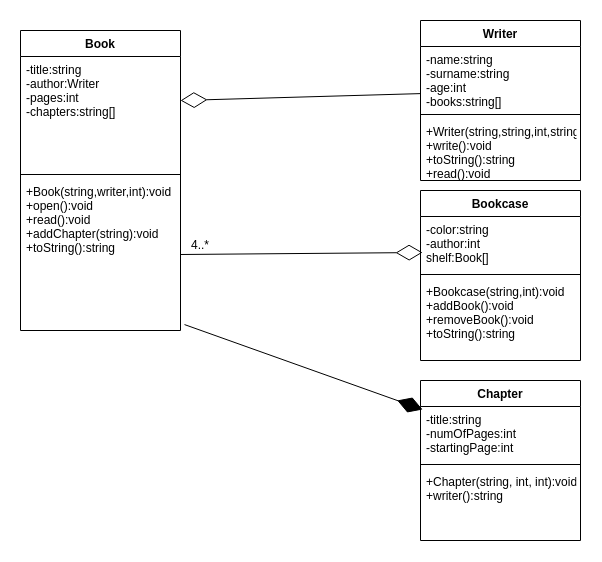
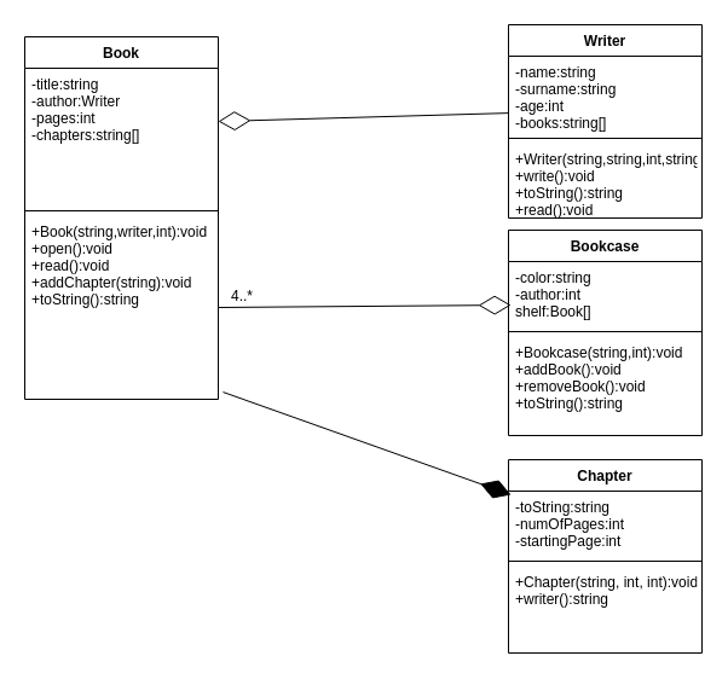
  <mxCell id="0" />
  <mxCell id="1" parent="0" />
  <mxCell id="2" value="Book" style="swimlane;fontStyle=1;align=center;verticalAlign=top;childLayout=stackLayout;horizontal=1;startSize=26;horizontalStack=0;resizeParent=1;resizeParentMax=0;resizeLast=0;collapsible=1;marginBottom=0;" parent="1" vertex="1"><mxGeometry x="20" y="30" width="160" height="300" as="geometry" /></mxCell>
  <mxCell id="3" value="-title:string&#10;-author:Writer&#10;-pages:int&#10;-chapters:string[]" style="text;strokeColor=none;fillColor=none;align=left;verticalAlign=top;spacingLeft=4;spacingRight=4;overflow=hidden;rotatable=0;points=[[0,0.5],[1,0.5]];portConstraint=eastwest;" parent="2" vertex="1"><mxGeometry y="26" width="160" height="114" as="geometry" /></mxCell>
  <mxCell id="4" value="" style="line;strokeWidth=1;fillColor=none;align=left;verticalAlign=middle;spacingTop=-1;spacingLeft=3;spacingRight=3;rotatable=0;labelPosition=right;points=[];portConstraint=eastwest;" parent="2" vertex="1"><mxGeometry y="140" width="160" height="8" as="geometry" /></mxCell>
  <mxCell id="5" value="+Book(string,writer,int):void&#10;+open():void&#10;+read():void&#10;+addChapter(string):void&#10;+toString():string" style="text;strokeColor=none;fillColor=none;align=left;verticalAlign=top;spacingLeft=4;spacingRight=4;overflow=hidden;rotatable=0;points=[[0,0.5],[1,0.5]];portConstraint=eastwest;" parent="2" vertex="1"><mxGeometry y="148" width="160" height="152" as="geometry" /></mxCell>
  <mxCell id="6" value="Writer" style="swimlane;fontStyle=1;align=center;verticalAlign=top;childLayout=stackLayout;horizontal=1;startSize=26;horizontalStack=0;resizeParent=1;resizeParentMax=0;resizeLast=0;collapsible=1;marginBottom=0;" parent="1" vertex="1"><mxGeometry x="420" width="160" height="160" as="geometry" y="20" /></mxCell>
  <mxCell id="7" value="-name:string&#10;-surname:string&#10;-age:int&#10;-books:string[]" style="text;strokeColor=none;fillColor=none;align=left;verticalAlign=top;spacingLeft=4;spacingRight=4;overflow=hidden;rotatable=0;points=[[0,0.5],[1,0.5]];portConstraint=eastwest;" parent="6" vertex="1"><mxGeometry y="26" width="160" height="64" as="geometry" /></mxCell>
  <mxCell id="8" value="" style="line;strokeWidth=1;fillColor=none;align=left;verticalAlign=middle;spacingTop=-1;spacingLeft=3;spacingRight=3;rotatable=0;labelPosition=right;points=[];portConstraint=eastwest;" parent="6" vertex="1"><mxGeometry y="90" width="160" height="8" as="geometry" /></mxCell>
  <mxCell id="9" value="+Writer(string,string,int,string[]):void&#10;+write():void&#10;+toString():string&#10;+read():void&#10;" style="text;strokeColor=none;fillColor=none;align=left;verticalAlign=top;spacingLeft=4;spacingRight=4;overflow=hidden;rotatable=0;points=[[0,0.5],[1,0.5]];portConstraint=eastwest;" parent="6" vertex="1"><mxGeometry y="98" width="160" height="62" as="geometry" /></mxCell>
  <mxCell id="10" value="Bookcase" style="swimlane;fontStyle=1;align=center;verticalAlign=top;childLayout=stackLayout;horizontal=1;startSize=26;horizontalStack=0;resizeParent=1;resizeParentMax=0;resizeLast=0;collapsible=1;marginBottom=0;" parent="1" vertex="1"><mxGeometry x="420" y="190" width="160" height="170" as="geometry" /></mxCell>
  <mxCell id="11" value="-color:string&#10;-author:int&#10;shelf:Book[]" style="text;strokeColor=none;fillColor=none;align=left;verticalAlign=top;spacingLeft=4;spacingRight=4;overflow=hidden;rotatable=0;points=[[0,0.5],[1,0.5]];portConstraint=eastwest;" parent="10" vertex="1"><mxGeometry y="26" width="160" height="54" as="geometry" /></mxCell>
  <mxCell id="12" value="" style="line;strokeWidth=1;fillColor=none;align=left;verticalAlign=middle;spacingTop=-1;spacingLeft=3;spacingRight=3;rotatable=0;labelPosition=right;points=[];portConstraint=eastwest;" parent="10" vertex="1"><mxGeometry y="80" width="160" height="8" as="geometry" /></mxCell>
  <mxCell id="13" value="+Bookcase(string,int):void&#10;+addBook():void&#10;+removeBook():void&#10;+toString():string" style="text;strokeColor=none;fillColor=none;align=left;verticalAlign=top;spacingLeft=4;spacingRight=4;overflow=hidden;rotatable=0;points=[[0,0.5],[1,0.5]];portConstraint=eastwest;" parent="10" vertex="1"><mxGeometry y="88" width="160" height="82" as="geometry" /></mxCell>
  <mxCell id="14" value="" style="endArrow=diamondThin;endFill=0;endSize=24;html=1;rounded=0;entryX=0.013;entryY=0.667;entryDx=0;entryDy=0;entryPerimeter=0;exitX=1;exitY=0.5;exitDx=0;exitDy=0;" parent="1" source="5" target="11" edge="1"><mxGeometry width="160" relative="1" as="geometry"><mxPoint x="230" y="302" as="sourcePoint" /><mxPoint x="270" y="310" as="targetPoint" /><Array as="points" /></mxGeometry></mxCell>
  <mxCell id="15" value="" style="endArrow=diamondThin;endFill=0;endSize=24;html=1;rounded=0;exitX=0;exitY=0.736;exitDx=0;exitDy=0;exitPerimeter=0;entryX=1;entryY=0.386;entryDx=0;entryDy=0;entryPerimeter=0;" parent="1" source="7" edge="1" target="3"><mxGeometry width="160" relative="1" as="geometry"><mxPoint x="400" y="140" as="sourcePoint" /><mxPoint x="220" y="141" as="targetPoint" /><Array as="points" /></mxGeometry></mxCell>
  <mxCell id="16" value="Chapter" style="swimlane;fontStyle=1;align=center;verticalAlign=top;childLayout=stackLayout;horizontal=1;startSize=26;horizontalStack=0;resizeParent=1;resizeParentMax=0;resizeLast=0;collapsible=1;marginBottom=0;" parent="1" vertex="1"><mxGeometry x="420" y="380" width="160" height="160" as="geometry" /></mxCell>
- <mxCell id="17" value="-title:string&#10;-numOfPages:int&#10;-startingPage:int" style="text;strokeColor=none;fillColor=none;align=left;verticalAlign=top;spacingLeft=4;spacingRight=4;overflow=hidden;rotatable=0;points=[[0,0.5],[1,0.5]];portConstraint=eastwest;" parent="16" vertex="1"><mxGeometry y="26" width="160" height="54" as="geometry" /></mxCell>
+ <mxCell id="17" value="-toString:string&#10;-numOfPages:int&#10;-startingPage:int" style="text;strokeColor=none;fillColor=none;align=left;verticalAlign=top;spacingLeft=4;spacingRight=4;overflow=hidden;rotatable=0;points=[[0,0.5],[1,0.5]];portConstraint=eastwest;" parent="16" vertex="1"><mxGeometry y="26" width="160" height="54" as="geometry" /></mxCell>
  <mxCell id="18" value="" style="line;strokeWidth=1;fillColor=none;align=left;verticalAlign=middle;spacingTop=-1;spacingLeft=3;spacingRight=3;rotatable=0;labelPosition=right;points=[];portConstraint=eastwest;" parent="16" vertex="1"><mxGeometry y="80" width="160" height="8" as="geometry" /></mxCell>
  <mxCell id="19" value="+Chapter(string, int, int):void&#10;+writer():string" style="text;strokeColor=none;fillColor=none;align=left;verticalAlign=top;spacingLeft=4;spacingRight=4;overflow=hidden;rotatable=0;points=[[0,0.5],[1,0.5]];portConstraint=eastwest;" parent="16" vertex="1"><mxGeometry y="88" width="160" height="72" as="geometry" /></mxCell>
  <mxCell id="20" value="" style="endArrow=diamondThin;endFill=1;endSize=24;html=1;rounded=0;entryX=0.013;entryY=0.056;entryDx=0;entryDy=0;entryPerimeter=0;exitX=1.025;exitY=0.961;exitDx=0;exitDy=0;exitPerimeter=0;" parent="1" source="5" target="17" edge="1"><mxGeometry width="160" relative="1" as="geometry"><mxPoint x="150" y="310" as="sourcePoint" /><mxPoint x="310" y="310" as="targetPoint" /></mxGeometry></mxCell>
  <mxCell id="21" value="4..*" style="text;html=1;strokeColor=none;fillColor=none;align=center;verticalAlign=middle;whiteSpace=wrap;rounded=0;" vertex="1" parent="1"><mxGeometry x="170" y="230" width="60" height="30" as="geometry" /></mxCell>
